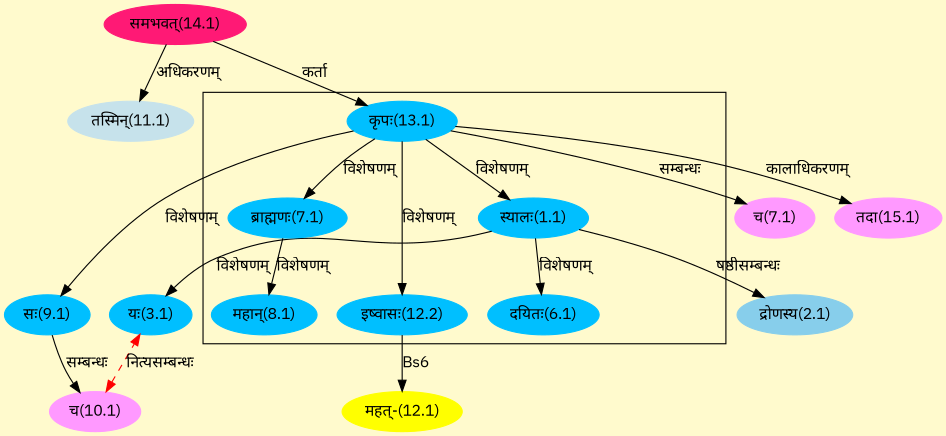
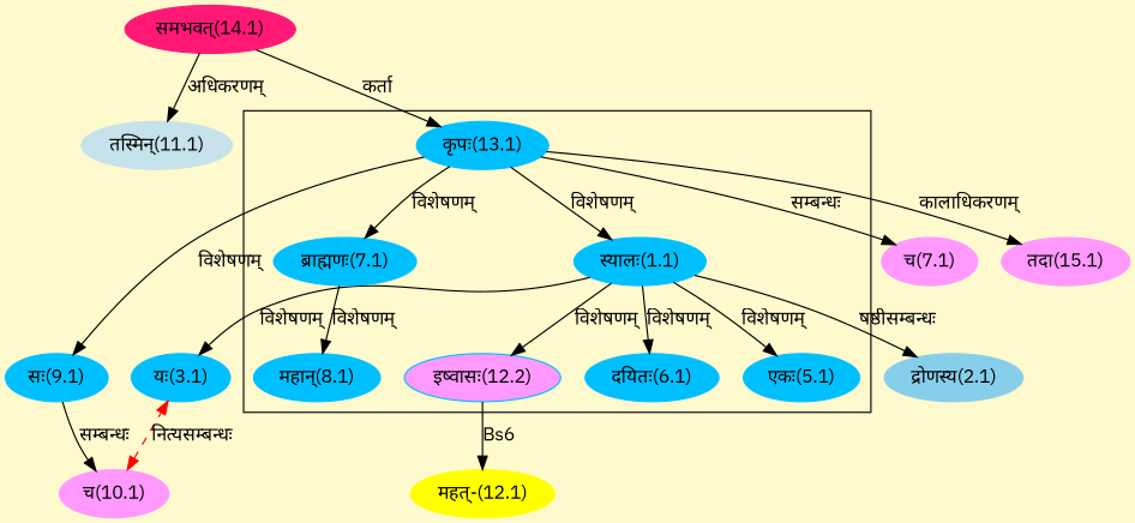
  digraph {
    bgcolor=lemonchiffon1
    compound=true
    fontname="IBM Plex Sans"
    rankdir=BT
    node [color="#00BFFF" fontname="IBM Plex Sans" style=filled]
    edge [dir=back fontname="IBM Plex Sans"]
    n1 [label="यः(3.1)"]
    n2 [label="सः(9.1)"]
    n3 [label="स्यालः(1.1)"]
    n4 [label="कृपः(13.1)"]
+   n5 [label="एकः(5.1)"]
    n6 [label="दयितः(6.1)"]
    n7 [label="ब्राह्मणः(7.1)"]
    n8 [label="महान्(8.1)"]
-   n9 [label="इष्वासः(12.2)"]
+   n9 [label="इष्वासः(12.2)" fillcolor="#FF99FF"]
    n10 [color="#FF1975" label="समभवत्(14.1)"]
    n11 [color="#87CEEB" label="द्रोणस्य(2.1)"]
    n12 [color="#FF99FF" label="च(7.1)"]
    n13 [color="#FF99FF" label="च(10.1)"]
    n14 [color="#C6E2EB" label="तस्मिन्(11.1)"]
    n15 [color="#FFFF00" label="महत्-(12.1)"]
    n16 [color="#FF99FF" label="तदा(15.1)"]
    subgraph sub_1 {
      rank=same
      n1
      n2
    }
    subgraph cluster_2 {
      n3
      n4
+     n5
      n6
      n7
      n8
      n9
    }
    n1 -> n3 [label="विशेषणम्"]
    n2 -> n4 [label="विशेषणम्"]
    n3 -> n4 [label="विशेषणम्"]
    n4 -> n10 [label="कर्ता"]
+   n5 -> n3 [label="विशेषणम्"]
    n6 -> n3 [label="विशेषणम्"]
    n7 -> n4 [label="विशेषणम्"]
    n8 -> n7 [label="विशेषणम्"]
-   n9 -> n4 [label="विशेषणम्"]
+   n9 -> n3 [label="विशेषणम्"]
    n11 -> n3 [label="षष्ठीसम्बन्धः"]
    n12 -> n4 [label="सम्बन्धः"]
    n13 -> n1 [color=red dir=both label="नित्यसम्बन्धः" style=dashed]
    n13 -> n2 [label="सम्बन्धः"]
    n14 -> n10 [label="अधिकरणम्"]
    n15 -> n9 [label=Bs6]
    n16 -> n4 [label="कालाधिकरणम्"]
  }
